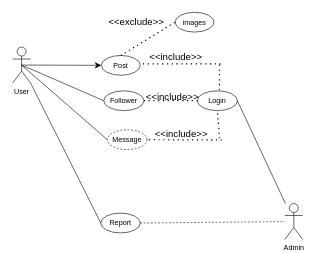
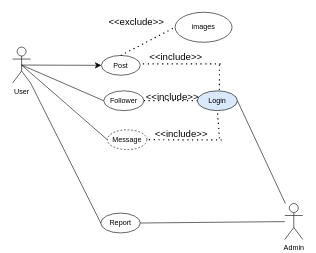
  <mxCell id="0" />
  <mxCell id="1" parent="0" />
  <mxCell id="2" value="User" style="shape=umlActor;verticalLabelPosition=bottom;verticalAlign=top;html=1;outlineConnect=0;" vertex="1" parent="1"><mxGeometry x="20" y="78" width="30" height="60" as="geometry" /></mxCell>
  <mxCell id="3" value="Admin" style="shape=umlActor;verticalLabelPosition=bottom;verticalAlign=top;html=1;outlineConnect=0;" vertex="1" parent="1"><mxGeometry x="474" y="339" width="30" height="60" as="geometry" /></mxCell>
  <mxCell id="4" value="Post" style="ellipse;whiteSpace=wrap;html=1;" vertex="1" parent="1"><mxGeometry x="168" y="92" width="65" height="33" as="geometry" /></mxCell>
  <mxCell id="5" value="Follower" style="ellipse;whiteSpace=wrap;html=1;" vertex="1" parent="1"><mxGeometry x="172" y="151" width="67" height="33" as="geometry" /></mxCell>
  <mxCell id="6" value="Message" style="ellipse;whiteSpace=wrap;html=1;dashed=1;" vertex="1" parent="1"><mxGeometry x="178" y="216" width="66" height="33" as="geometry" /></mxCell>
- <mxCell id="7" value="Login" style="ellipse;whiteSpace=wrap;html=1;" vertex="1" parent="1"><mxGeometry x="328" y="151" width="67" height="33" as="geometry" /></mxCell>
+ <mxCell id="7" value="Login" style="ellipse;whiteSpace=wrap;html=1;fillColor=#dae8fc;" vertex="1" parent="1"><mxGeometry x="328" y="151" width="67" height="33" as="geometry" /></mxCell>
  <mxCell id="8" value="" style="endArrow=classic;html=1;rounded=0;fontSize=12;startSize=8;endSize=8;curved=1;exitX=0.5;exitY=0.5;exitDx=0;exitDy=0;exitPerimeter=0;entryX=0;entryY=0.5;entryDx=0;entryDy=0;" edge="1" parent="1" source="2" target="4"><mxGeometry width="50" height="50" relative="1" as="geometry"><mxPoint x="198" y="209" as="sourcePoint" /><mxPoint x="248" y="159" as="targetPoint" /></mxGeometry></mxCell>
  <mxCell id="9" value="" style="endArrow=none;html=1;rounded=0;fontSize=12;startSize=8;endSize=8;curved=1;entryX=0;entryY=0.5;entryDx=0;entryDy=0;exitX=0.5;exitY=0.5;exitDx=0;exitDy=0;exitPerimeter=0;" edge="1" parent="1" source="2" target="5"><mxGeometry width="50" height="50" relative="1" as="geometry"><mxPoint x="198" y="209" as="sourcePoint" /><mxPoint x="248" y="159" as="targetPoint" /></mxGeometry></mxCell>
  <mxCell id="10" value="" style="endArrow=none;html=1;rounded=0;fontSize=12;startSize=8;endSize=8;curved=1;exitX=0.5;exitY=0.5;exitDx=0;exitDy=0;exitPerimeter=0;entryX=0;entryY=0.5;entryDx=0;entryDy=0;" edge="1" parent="1" source="2" target="6"><mxGeometry width="50" height="50" relative="1" as="geometry"><mxPoint x="198" y="209" as="sourcePoint" /><mxPoint x="248" y="159" as="targetPoint" /></mxGeometry></mxCell>
  <mxCell id="11" value="" style="endArrow=none;dashed=1;html=1;dashPattern=1 3;strokeWidth=2;rounded=0;fontSize=12;startSize=8;endSize=8;curved=1;" edge="1" parent="1"><mxGeometry width="50" height="50" relative="1" as="geometry"><mxPoint x="367" y="106" as="sourcePoint" /><mxPoint x="234" y="106" as="targetPoint" /></mxGeometry></mxCell>
  <mxCell id="12" value="" style="endArrow=none;dashed=1;html=1;dashPattern=1 3;strokeWidth=2;rounded=0;fontSize=12;startSize=8;endSize=8;curved=1;entryX=0;entryY=0.5;entryDx=0;entryDy=0;exitX=1;exitY=0.5;exitDx=0;exitDy=0;" edge="1" parent="1" source="5" target="7"><mxGeometry width="50" height="50" relative="1" as="geometry"><mxPoint x="198" y="209" as="sourcePoint" /><mxPoint x="248" y="159" as="targetPoint" /></mxGeometry></mxCell>
  <mxCell id="13" value="" style="endArrow=none;dashed=1;html=1;dashPattern=1 3;strokeWidth=2;rounded=0;fontSize=12;startSize=8;endSize=8;curved=1;" edge="1" parent="1"><mxGeometry width="50" height="50" relative="1" as="geometry"><mxPoint x="365" y="149" as="sourcePoint" /><mxPoint x="365" y="107" as="targetPoint" /></mxGeometry></mxCell>
  <mxCell id="14" value="" style="endArrow=none;dashed=1;html=1;dashPattern=1 3;strokeWidth=2;rounded=0;fontSize=12;startSize=8;endSize=8;curved=1;entryX=1;entryY=0.5;entryDx=0;entryDy=0;" edge="1" parent="1" target="6"><mxGeometry width="50" height="50" relative="1" as="geometry"><mxPoint x="369" y="233" as="sourcePoint" /><mxPoint x="248" y="170" as="targetPoint" /></mxGeometry></mxCell>
  <mxCell id="15" value="" style="endArrow=none;dashed=1;html=1;dashPattern=1 3;strokeWidth=2;rounded=0;fontSize=12;startSize=8;endSize=8;curved=1;entryX=0.5;entryY=1;entryDx=0;entryDy=0;" edge="1" parent="1" target="7"><mxGeometry width="50" height="50" relative="1" as="geometry"><mxPoint x="365" y="230" as="sourcePoint" /><mxPoint x="248" y="170" as="targetPoint" /></mxGeometry></mxCell>
  <mxCell id="16" value="&amp;lt;&amp;lt;include&amp;gt;&amp;gt;" style="text;html=1;align=center;verticalAlign=middle;resizable=0;points=[];autosize=1;strokeColor=none;fillColor=none;fontSize=16;" vertex="1" parent="1"><mxGeometry x="248" y="207" width="106" height="31" as="geometry" /></mxCell>
  <mxCell id="17" value="&amp;lt;&amp;lt;include&amp;gt;&amp;gt;" style="text;html=1;align=center;verticalAlign=middle;resizable=0;points=[];autosize=1;strokeColor=none;fillColor=none;fontSize=16;" vertex="1" parent="1"><mxGeometry x="233" y="145" width="106" height="31" as="geometry" /></mxCell>
  <mxCell id="18" value="&amp;lt;&amp;lt;include&amp;gt;&amp;gt;" style="text;html=1;align=center;verticalAlign=middle;resizable=0;points=[];autosize=1;strokeColor=none;fillColor=none;fontSize=16;" vertex="1" parent="1"><mxGeometry x="239" y="78" width="106" height="31" as="geometry" /></mxCell>
  <mxCell id="19" value="" style="endArrow=none;html=1;rounded=0;fontSize=12;startSize=8;endSize=8;curved=1;entryX=1;entryY=0.5;entryDx=0;entryDy=0;" edge="1" parent="1" source="3" target="7"><mxGeometry width="50" height="50" relative="1" as="geometry"><mxPoint x="198" y="265" as="sourcePoint" /><mxPoint x="248" y="215" as="targetPoint" /></mxGeometry></mxCell>
- <mxCell id="20" value="images" style="ellipse;whiteSpace=wrap;html=1;" vertex="1" parent="1"><mxGeometry x="291" y="20" width="65" height="33" as="geometry" /></mxCell>
+ <mxCell id="20" value="images" style="ellipse;whiteSpace=wrap;html=1;" vertex="1" parent="1"><mxGeometry x="291" y="20" width="95" height="50" as="geometry" /></mxCell>
  <mxCell id="21" value="" style="endArrow=none;dashed=1;html=1;dashPattern=1 3;strokeWidth=2;rounded=0;fontSize=12;startSize=8;endSize=8;curved=1;exitX=0.5;exitY=0;exitDx=0;exitDy=0;entryX=0;entryY=0.5;entryDx=0;entryDy=0;" edge="1" parent="1" source="4" target="20"><mxGeometry width="50" height="50" relative="1" as="geometry"><mxPoint x="224" y="202" as="sourcePoint" /><mxPoint x="274" y="152" as="targetPoint" /></mxGeometry></mxCell>
  <mxCell id="22" value="&amp;lt;&amp;lt;exclude&amp;gt;&amp;gt;" style="text;html=1;align=center;verticalAlign=middle;resizable=0;points=[];autosize=1;strokeColor=none;fillColor=none;fontSize=16;" vertex="1" parent="1"><mxGeometry x="170.5" y="20.5" width="111" height="31" as="geometry" /></mxCell>
  <mxCell id="23" value="Report" style="ellipse;whiteSpace=wrap;html=1;" vertex="1" parent="1"><mxGeometry x="167" y="355" width="66" height="33" as="geometry" /></mxCell>
  <mxCell id="24" value="" style="endArrow=none;html=1;rounded=0;fontSize=12;startSize=8;endSize=8;curved=1;entryX=0;entryY=0.5;entryDx=0;entryDy=0;" edge="1" parent="1" source="2" target="23"><mxGeometry width="50" height="50" relative="1" as="geometry"><mxPoint x="224" y="289" as="sourcePoint" /><mxPoint x="274" y="239" as="targetPoint" /></mxGeometry></mxCell>
- <mxCell id="25" value="" style="endArrow=none;html=1;rounded=0;fontSize=12;startSize=8;endSize=8;curved=1;exitX=1;exitY=0.5;exitDx=0;exitDy=0;dashed=1;" edge="1" parent="1" source="23" target="3"><mxGeometry width="50" height="50" relative="1" as="geometry"><mxPoint x="224" y="289" as="sourcePoint" /><mxPoint x="274" y="239" as="targetPoint" /></mxGeometry></mxCell>
+ <mxCell id="25" value="" style="endArrow=none;html=1;rounded=0;fontSize=12;startSize=8;endSize=8;curved=1;exitX=1;exitY=0.5;exitDx=0;exitDy=0;" edge="1" parent="1" source="23" target="3"><mxGeometry width="50" height="50" relative="1" as="geometry"><mxPoint x="224" y="289" as="sourcePoint" /><mxPoint x="274" y="239" as="targetPoint" /></mxGeometry></mxCell>
